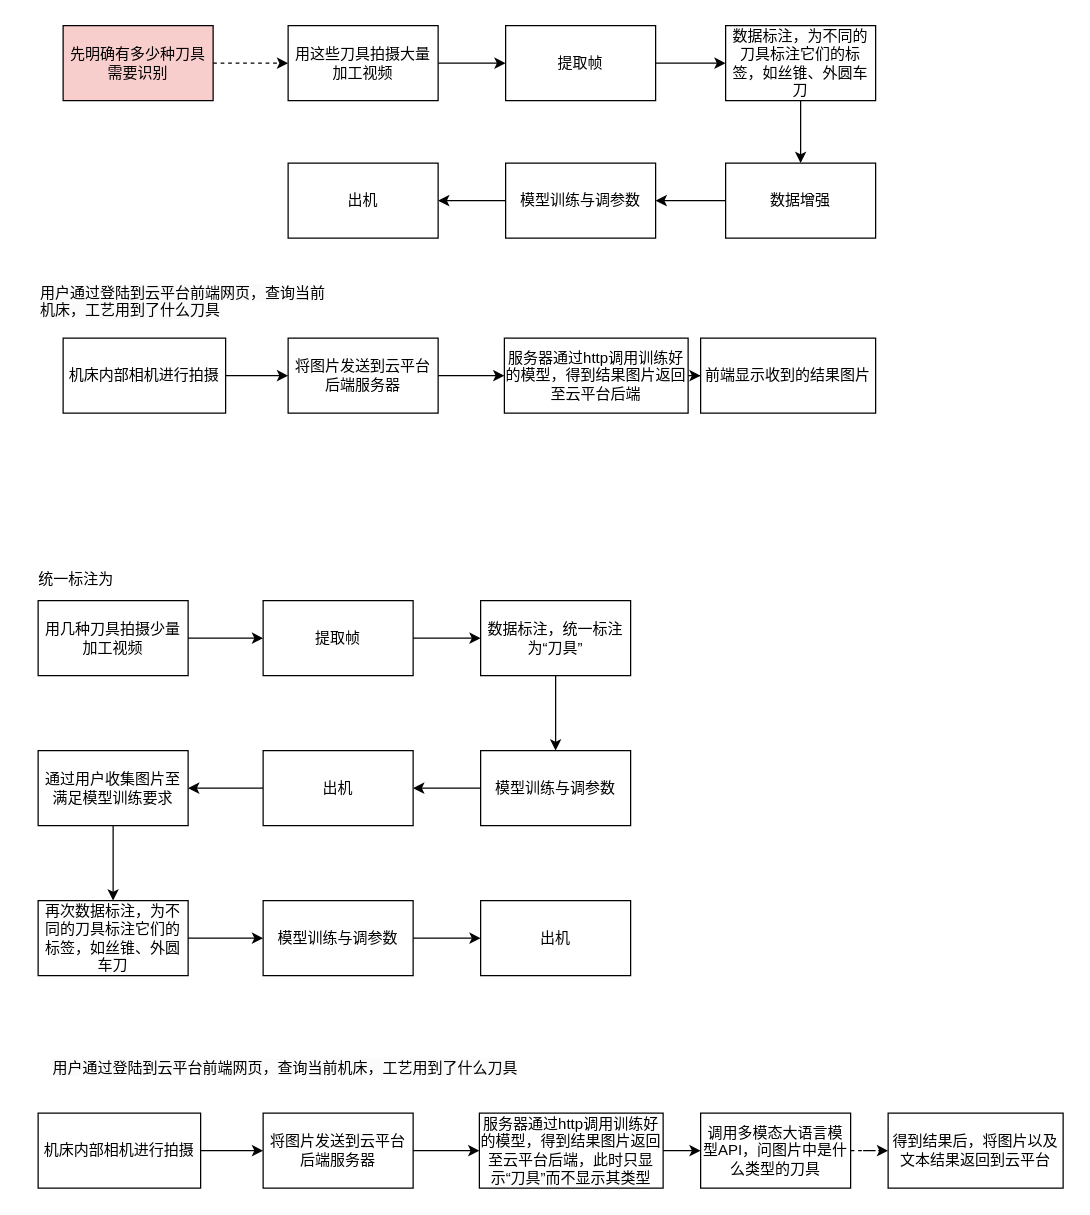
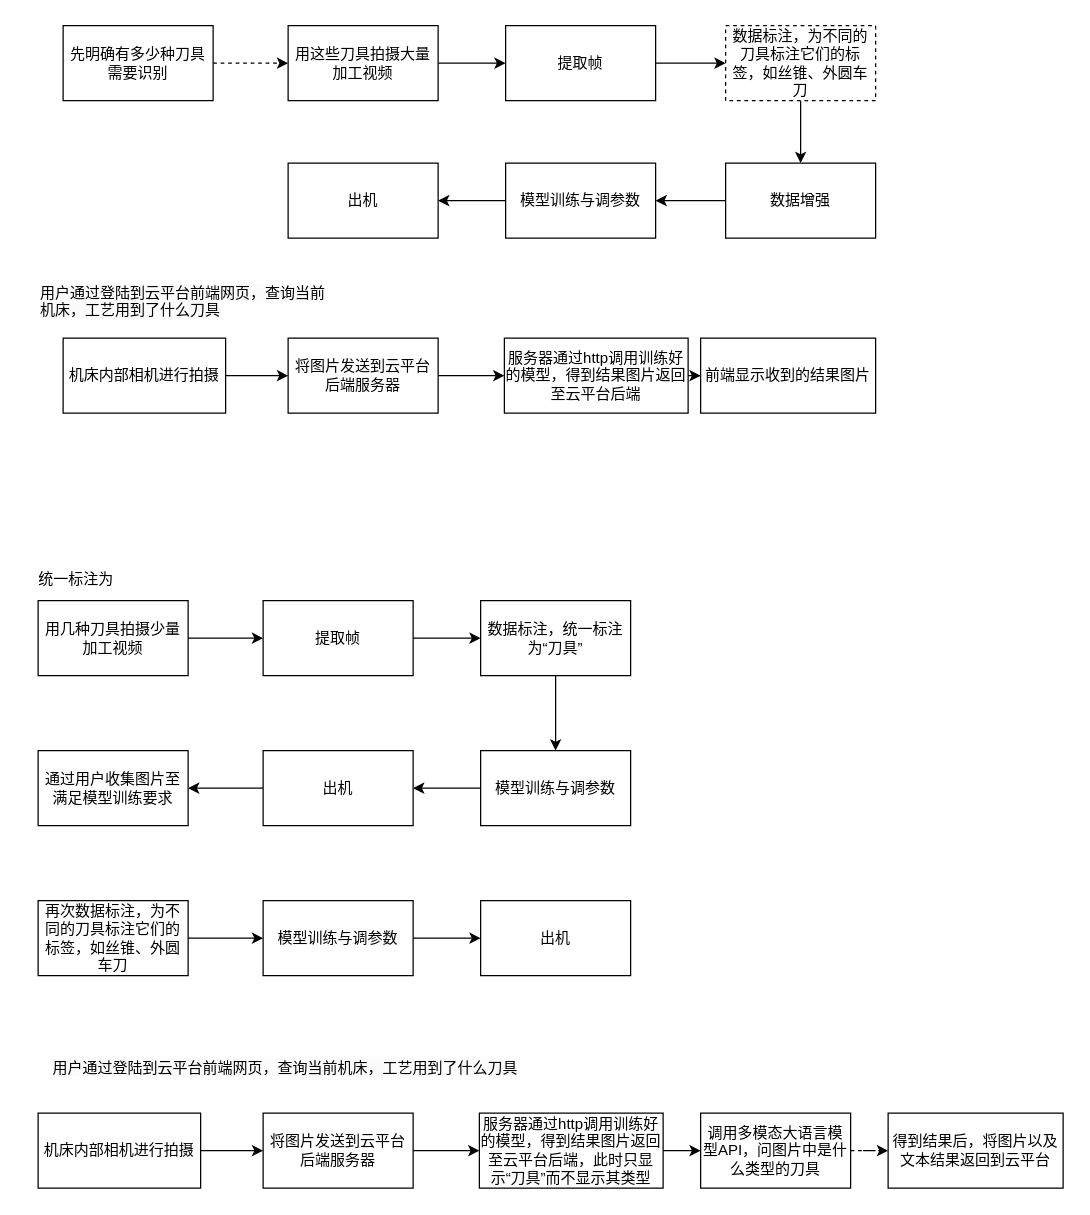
  <mxCell id="0" />
  <mxCell id="1" parent="0" />
  <mxCell id="2" style="edgeStyle=orthogonalEdgeStyle;rounded=0;orthogonalLoop=1;jettySize=auto;html=1;" edge="1" parent="1" source="3" target="5"><mxGeometry relative="1" as="geometry" /></mxCell>
  <mxCell id="3" value="用这些刀具拍摄大量加工视频" style="rounded=0;whiteSpace=wrap;html=1;" vertex="1" parent="1"><mxGeometry x="230" y="20" width="120" height="60" as="geometry" /></mxCell>
  <mxCell id="4" style="edgeStyle=orthogonalEdgeStyle;rounded=0;orthogonalLoop=1;jettySize=auto;html=1;exitX=1;exitY=0.5;exitDx=0;exitDy=0;entryX=0;entryY=0.5;entryDx=0;entryDy=0;" edge="1" parent="1" source="5" target="7"><mxGeometry relative="1" as="geometry" /></mxCell>
  <mxCell id="5" value="提取帧" style="rounded=0;whiteSpace=wrap;html=1;" vertex="1" parent="1"><mxGeometry x="404" y="20" width="120" height="60" as="geometry" /></mxCell>
  <mxCell id="6" style="edgeStyle=orthogonalEdgeStyle;rounded=0;orthogonalLoop=1;jettySize=auto;html=1;exitX=0.5;exitY=1;exitDx=0;exitDy=0;" edge="1" parent="1" source="7" target="9"><mxGeometry relative="1" as="geometry" /></mxCell>
- <mxCell id="7" value="数据标注，为不同的刀具标注它们的标签，如丝锥、外圆车刀" style="rounded=0;whiteSpace=wrap;html=1;" vertex="1" parent="1"><mxGeometry x="580" y="20" width="120" height="60" as="geometry" /></mxCell>
+ <mxCell id="7" value="数据标注，为不同的刀具标注它们的标签，如丝锥、外圆车刀" style="rounded=0;whiteSpace=wrap;html=1;dashed=1;" vertex="1" parent="1"><mxGeometry x="580" y="20" width="120" height="60" as="geometry" /></mxCell>
  <mxCell id="8" style="edgeStyle=orthogonalEdgeStyle;rounded=0;orthogonalLoop=1;jettySize=auto;html=1;" edge="1" parent="1" source="9" target="11"><mxGeometry relative="1" as="geometry" /></mxCell>
  <mxCell id="9" value="数据增强" style="rounded=0;whiteSpace=wrap;html=1;" vertex="1" parent="1"><mxGeometry x="580" y="130" width="120" height="60" as="geometry" /></mxCell>
  <mxCell id="10" style="edgeStyle=orthogonalEdgeStyle;rounded=0;orthogonalLoop=1;jettySize=auto;html=1;exitX=0;exitY=0.5;exitDx=0;exitDy=0;entryX=1;entryY=0.5;entryDx=0;entryDy=0;" edge="1" parent="1" source="11" target="12"><mxGeometry relative="1" as="geometry" /></mxCell>
  <mxCell id="11" value="模型训练与调参数" style="rounded=0;whiteSpace=wrap;html=1;" vertex="1" parent="1"><mxGeometry x="404" y="130" width="120" height="60" as="geometry" /></mxCell>
  <mxCell id="12" value="出机" style="rounded=0;whiteSpace=wrap;html=1;" vertex="1" parent="1"><mxGeometry x="230" y="130" width="120" height="60" as="geometry" /></mxCell>
  <mxCell id="13" style="edgeStyle=orthogonalEdgeStyle;rounded=0;orthogonalLoop=1;jettySize=auto;html=1;" edge="1" parent="1" source="14" target="16"><mxGeometry relative="1" as="geometry" /></mxCell>
  <mxCell id="14" value="用几种刀具拍摄少量加工视频" style="rounded=0;whiteSpace=wrap;html=1;" vertex="1" parent="1"><mxGeometry x="30" y="480" width="120" height="60" as="geometry" /></mxCell>
  <mxCell id="15" style="edgeStyle=orthogonalEdgeStyle;rounded=0;orthogonalLoop=1;jettySize=auto;html=1;" edge="1" parent="1" source="16" target="20"><mxGeometry relative="1" as="geometry" /></mxCell>
  <mxCell id="16" value="提取帧" style="rounded=0;whiteSpace=wrap;html=1;" vertex="1" parent="1"><mxGeometry x="210" y="480" width="120" height="60" as="geometry" /></mxCell>
  <mxCell id="17" style="edgeStyle=orthogonalEdgeStyle;rounded=0;orthogonalLoop=1;jettySize=auto;html=1;dashed=1;" edge="1" parent="1" source="18" target="3"><mxGeometry relative="1" as="geometry" /></mxCell>
- <mxCell id="18" value="先明确有多少种刀具需要识别" style="rounded=0;whiteSpace=wrap;html=1;fillColor=#f8cecc;" vertex="1" parent="1"><mxGeometry y="20" width="120" height="60" as="geometry" x="50" /></mxCell>
+ <mxCell id="18" value="先明确有多少种刀具需要识别" style="rounded=0;whiteSpace=wrap;html=1;" vertex="1" parent="1"><mxGeometry y="20" width="120" height="60" as="geometry" x="50" /></mxCell>
  <mxCell id="19" style="edgeStyle=orthogonalEdgeStyle;rounded=0;orthogonalLoop=1;jettySize=auto;html=1;" edge="1" parent="1" source="20" target="23"><mxGeometry relative="1" as="geometry" /></mxCell>
  <mxCell id="20" value="数据标注，统一标注为“刀具”" style="rounded=0;whiteSpace=wrap;html=1;" vertex="1" parent="1"><mxGeometry x="384" y="480" width="120" height="60" as="geometry" /></mxCell>
  <mxCell id="21" style="edgeStyle=orthogonalEdgeStyle;rounded=0;orthogonalLoop=1;jettySize=auto;html=1;entryX=0.5;entryY=0;entryDx=0;entryDy=0;exitX=1;exitY=0.5;exitDx=0;exitDy=0;" edge="1" parent="1" source="25" target="25"><mxGeometry relative="1" as="geometry"><Array as="points"><mxPoint x="270" y="630" /></Array></mxGeometry></mxCell>
  <mxCell id="22" value="" style="edgeStyle=orthogonalEdgeStyle;rounded=0;orthogonalLoop=1;jettySize=auto;html=1;" edge="1" parent="1" source="23" target="25"><mxGeometry relative="1" as="geometry" /></mxCell>
  <mxCell id="23" value="模型训练与调参数" style="rounded=0;whiteSpace=wrap;html=1;" vertex="1" parent="1"><mxGeometry x="384" y="600" width="120" height="60" as="geometry" /></mxCell>
  <mxCell id="24" value="" style="edgeStyle=orthogonalEdgeStyle;rounded=0;orthogonalLoop=1;jettySize=auto;html=1;" edge="1" parent="1" source="25" target="36"><mxGeometry relative="1" as="geometry" /></mxCell>
  <mxCell id="25" value="出机" style="rounded=0;whiteSpace=wrap;html=1;" vertex="1" parent="1"><mxGeometry x="210" y="600" width="120" height="60" as="geometry" /></mxCell>
  <mxCell id="26" style="edgeStyle=orthogonalEdgeStyle;rounded=0;orthogonalLoop=1;jettySize=auto;html=1;exitX=1;exitY=0.5;exitDx=0;exitDy=0;entryX=0;entryY=0.5;entryDx=0;entryDy=0;" edge="1" parent="1" source="27" target="30"><mxGeometry relative="1" as="geometry" /></mxCell>
  <mxCell id="27" value="机床内部相机进行拍摄" style="rounded=0;whiteSpace=wrap;html=1;" vertex="1" parent="1"><mxGeometry y="270" width="130" height="60" as="geometry" x="50" /></mxCell>
  <mxCell id="28" value="&lt;span style=&quot;color: rgb(0, 0, 0); font-family: Helvetica; font-size: 12px; font-style: normal; font-variant-ligatures: normal; font-variant-caps: normal; font-weight: 400; letter-spacing: normal; orphans: 2; text-align: center; text-indent: 0px; text-transform: none; widows: 2; word-spacing: 0px; -webkit-text-stroke-width: 0px; white-space: normal; background-color: rgb(251, 251, 251); text-decoration-thickness: initial; text-decoration-style: initial; text-decoration-color: initial; float: none; display: inline !important;&quot;&gt;用户通过登陆到云平台前端网页，查询当前机床，工艺用到了什么刀具&lt;/span&gt;" style="text;whiteSpace=wrap;html=1;" vertex="1" parent="1"><mxGeometry x="30" y="220" width="230" height="40" as="geometry" /></mxCell>
  <mxCell id="29" style="edgeStyle=orthogonalEdgeStyle;rounded=0;orthogonalLoop=1;jettySize=auto;html=1;" edge="1" parent="1" source="30" target="32"><mxGeometry relative="1" as="geometry" /></mxCell>
  <mxCell id="30" value="将图片发送到云平台后端服务器" style="rounded=0;whiteSpace=wrap;html=1;" vertex="1" parent="1"><mxGeometry x="230" y="270" width="120" height="60" as="geometry" /></mxCell>
  <mxCell id="31" style="edgeStyle=orthogonalEdgeStyle;rounded=0;orthogonalLoop=1;jettySize=auto;html=1;" edge="1" parent="1" source="32" target="33"><mxGeometry relative="1" as="geometry" /></mxCell>
  <mxCell id="32" value="服务器通过http调用训练好的模型，得到结果图片返回至云平台后端" style="rounded=0;whiteSpace=wrap;html=1;" vertex="1" parent="1"><mxGeometry x="403" y="270" width="147" height="60" as="geometry" /></mxCell>
  <mxCell id="33" value="前端显示收到的结果图片" style="rounded=0;whiteSpace=wrap;html=1;" vertex="1" parent="1"><mxGeometry x="560" y="270" width="140" height="60" as="geometry" /></mxCell>
  <mxCell id="34" value="统一标注为" style="text;html=1;align=center;verticalAlign=middle;resizable=0;points=[];autosize=1;strokeColor=none;fillColor=none;" vertex="1" parent="1"><mxGeometry x="20" y="448" width="80" height="30" as="geometry" /></mxCell>
- <mxCell id="35" value="" style="edgeStyle=orthogonalEdgeStyle;rounded=0;orthogonalLoop=1;jettySize=auto;html=1;" edge="1" parent="1" source="36" target="38"><mxGeometry relative="1" as="geometry" /></mxCell>
  <mxCell id="36" value="通过用户收集图片至满足模型训练要求" style="rounded=0;whiteSpace=wrap;html=1;" vertex="1" parent="1"><mxGeometry x="30" y="600" width="120" height="60" as="geometry" /></mxCell>
  <mxCell id="37" value="" style="edgeStyle=orthogonalEdgeStyle;rounded=0;orthogonalLoop=1;jettySize=auto;html=1;" edge="1" parent="1" source="38" target="40"><mxGeometry relative="1" as="geometry" /></mxCell>
  <mxCell id="38" value="再次数据标注，为不同的刀具标注它们的标签，如丝锥、外圆车刀" style="rounded=0;whiteSpace=wrap;html=1;" vertex="1" parent="1"><mxGeometry x="30" y="720" width="120" height="60" as="geometry" /></mxCell>
  <mxCell id="39" value="" style="edgeStyle=orthogonalEdgeStyle;rounded=0;orthogonalLoop=1;jettySize=auto;html=1;" edge="1" parent="1" source="40" target="41"><mxGeometry relative="1" as="geometry" /></mxCell>
  <mxCell id="40" value="模型训练与调参数" style="rounded=0;whiteSpace=wrap;html=1;" vertex="1" parent="1"><mxGeometry x="210" y="720" width="120" height="60" as="geometry" /></mxCell>
  <mxCell id="41" value="出机" style="rounded=0;whiteSpace=wrap;html=1;" vertex="1" parent="1"><mxGeometry x="384" y="720" width="120" height="60" as="geometry" /></mxCell>
  <mxCell id="42" value="&lt;span style=&quot;color: rgb(0, 0, 0); font-family: Helvetica; font-size: 12px; font-style: normal; font-variant-ligatures: normal; font-variant-caps: normal; font-weight: 400; letter-spacing: normal; orphans: 2; text-align: center; text-indent: 0px; text-transform: none; widows: 2; word-spacing: 0px; -webkit-text-stroke-width: 0px; white-space: normal; background-color: rgb(251, 251, 251); text-decoration-thickness: initial; text-decoration-style: initial; text-decoration-color: initial; display: inline !important; float: none;&quot;&gt;用户通过登陆到云平台前端网页，查询当前机床，工艺用到了什么刀具&lt;/span&gt;" style="text;whiteSpace=wrap;html=1;" vertex="1" parent="1"><mxGeometry x="40" y="840" width="410" height="40" as="geometry" /></mxCell>
  <mxCell id="43" style="edgeStyle=orthogonalEdgeStyle;rounded=0;orthogonalLoop=1;jettySize=auto;html=1;exitX=1;exitY=0.5;exitDx=0;exitDy=0;entryX=0;entryY=0.5;entryDx=0;entryDy=0;" edge="1" parent="1" source="44" target="46"><mxGeometry relative="1" as="geometry" /></mxCell>
  <mxCell id="44" value="机床内部相机进行拍摄" style="rounded=0;whiteSpace=wrap;html=1;" vertex="1" parent="1"><mxGeometry x="30" y="890" width="130" height="60" as="geometry" /></mxCell>
  <mxCell id="45" style="edgeStyle=orthogonalEdgeStyle;rounded=0;orthogonalLoop=1;jettySize=auto;html=1;" edge="1" parent="1" source="46" target="48"><mxGeometry relative="1" as="geometry" /></mxCell>
  <mxCell id="46" value="将图片发送到云平台后端服务器" style="rounded=0;whiteSpace=wrap;html=1;" vertex="1" parent="1"><mxGeometry x="210" y="890" width="120" height="60" as="geometry" /></mxCell>
  <mxCell id="47" value="" style="edgeStyle=orthogonalEdgeStyle;rounded=0;orthogonalLoop=1;jettySize=auto;html=1;" edge="1" parent="1" source="48" target="51"><mxGeometry relative="1" as="geometry" /></mxCell>
  <mxCell id="48" value="服务器通过http调用训练好的模型，得到结果图片返回至云平台后端，此时只显示“刀具”而不显示其类型" style="rounded=0;whiteSpace=wrap;html=1;" vertex="1" parent="1"><mxGeometry x="383" y="890" width="147" height="60" as="geometry" /></mxCell>
  <mxCell id="49" value="得到结果后，将图片以及文本结果返回到云平台" style="rounded=0;whiteSpace=wrap;html=1;" vertex="1" parent="1"><mxGeometry x="710" y="890" width="140" height="60" as="geometry" /></mxCell>
  <mxCell id="50" value="" style="edgeStyle=orthogonalEdgeStyle;rounded=0;orthogonalLoop=1;jettySize=auto;html=1;dashed=1;" edge="1" parent="1" source="51" target="49"><mxGeometry relative="1" as="geometry" /></mxCell>
  <mxCell id="51" value="调用多模态大语言模型API，问图片中是什么类型的刀具" style="rounded=0;whiteSpace=wrap;html=1;" vertex="1" parent="1"><mxGeometry x="560" y="890" width="120" height="60" as="geometry" /></mxCell>
